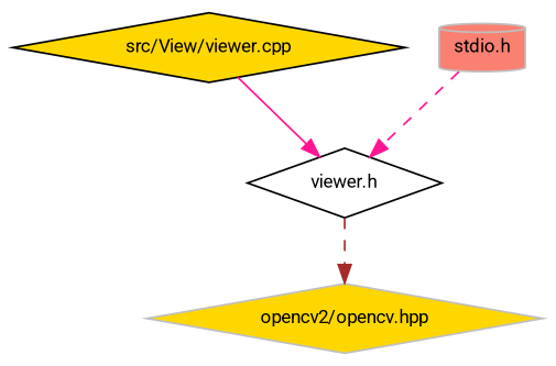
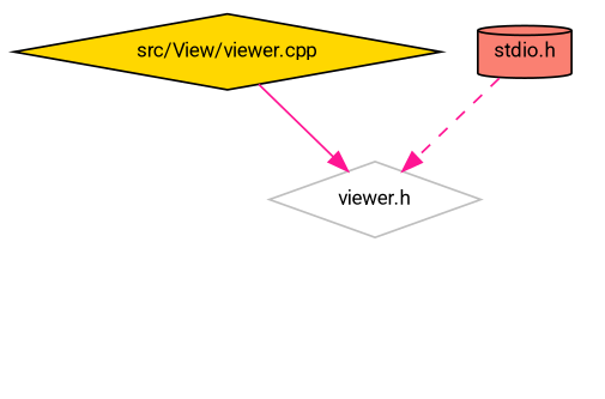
  digraph {
    fontname=Roboto
    node [color=black fillcolor=gold fontname=Roboto fontsize=10 shape=diamond style=filled]
    edge [color=deeppink fontname=Roboto fontsize=10 labelfontname=Helvetica labelfontsize=10 style=dashed]
    n1 [fontcolor=black height=0.2 label="src/View/viewer.cpp" width=0.4]
-   n2 [fillcolor=white height=0.2 label="viewer.h" width=0.4]
-   n3 [color=grey75 height=0.2 label="opencv2/opencv.hpp" width=0.4]
-   n4 [color=grey75 fillcolor=salmon height=0.2 label="stdio.h" shape=cylinder width=0.4]
+   n2 [color=grey75 fillcolor=white height=0.2 label="viewer.h" width=0.4]
+   n4 [fillcolor=salmon height=0.2 label="stdio.h" shape=cylinder width=0.4]
    n1 -> n2 [style=solid]
-   n2 -> n3 [color=brown]
    n4 -> n2
  }
